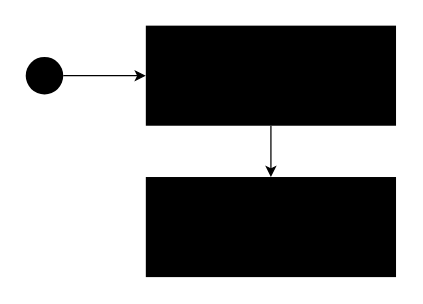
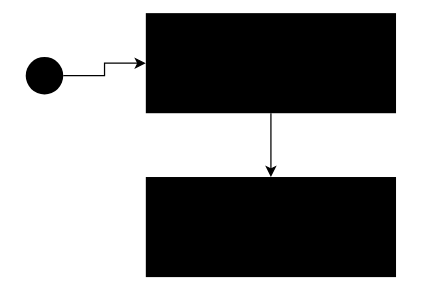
  <mxCell id="0" />
  <mxCell id="1" parent="0" />
  <mxCell id="2" value="" style="edgeStyle=orthogonalEdgeStyle;rounded=0;orthogonalLoop=1;jettySize=auto;html=1;" edge="1" parent="1" source="3" target="5"><mxGeometry relative="1" as="geometry" /></mxCell>
  <mxCell id="3" value="" style="ellipse;fillColor=#000000;strokeColor=none;" vertex="1" parent="1"><mxGeometry x="20" y="45" width="30" height="30" as="geometry" /></mxCell>
  <mxCell id="4" value="" style="edgeStyle=orthogonalEdgeStyle;rounded=0;orthogonalLoop=1;jettySize=auto;html=1;" edge="1" parent="1" source="5" target="6"><mxGeometry relative="1" as="geometry" /></mxCell>
- <mxCell id="5" value="Validate event payload" style="whiteSpace=wrap;html=1;strokeColor=none;fillColor=#000000;" vertex="1" parent="1"><mxGeometry x="116" y="20" width="200" height="80" as="geometry" /></mxCell>
+ <mxCell id="5" value="Validate event payload" style="whiteSpace=wrap;html=1;strokeColor=none;fillColor=#000000;" vertex="1" parent="1"><mxGeometry x="116" y="10" width="200" height="80" as="geometry" /></mxCell>
  <mxCell id="6" value="Adding event to DynamoDB" style="whiteSpace=wrap;html=1;strokeColor=none;fillColor=#000000;" vertex="1" parent="1"><mxGeometry x="116" y="141" width="200" height="80" as="geometry" /></mxCell>
